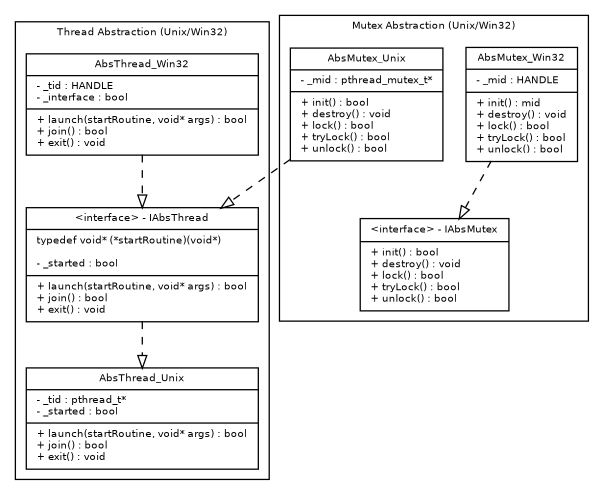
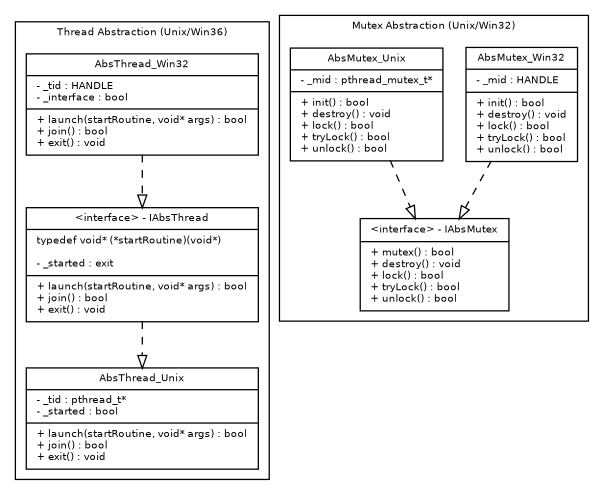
  digraph {
    fontname="Bitstream Vera Sans"
    fontsize=8
    node [fontname="Bitstream Vera Sans" fontsize=8 shape=record]
    edge [arrowhead=onormal fontname="Bitstream Vera Sans" fontsize=8 style=dashed]
-   n1 [label="{\<interface\> - IAbsThread|typedef void* (*startRoutine)(void*)\l\l- _started : bool\l|+ launch(startRoutine, void* args) : bool\l+ join() : bool\l+ exit() : void\l}"]
+   n1 [label="{\<interface\> - IAbsThread|typedef void* (*startRoutine)(void*)\l\l- _started : exit\l|+ launch(startRoutine, void* args) : bool\l+ join() : bool\l+ exit() : void\l}"]
    n2 [label="{AbsThread_Unix|- _tid : pthread_t*\l- _started : bool\l|+ launch(startRoutine, void* args) : bool\l+ join() : bool\l+ exit() : void\l}"]
    n3 [label="{AbsThread_Win32|- _tid : HANDLE\l- _interface : bool\l|+ launch(startRoutine, void* args) : bool\l+ join() : bool\l+ exit() : void\l}"]
-   n4 [label="{\<interface\> - IAbsMutex|+ init() : bool\l+ destroy() : void\l+ lock() : bool\l+ tryLock() : bool\l+ unlock() : bool\l}"]
+   n4 [label="{\<interface\> - IAbsMutex|+ mutex() : bool\l+ destroy() : void\l+ lock() : bool\l+ tryLock() : bool\l+ unlock() : bool\l}"]
    n5 [label="{AbsMutex_Unix|- _mid : pthread_mutex_t*\l|+ init() : bool\l+ destroy() : void\l+ lock() : bool\l+ tryLock() : bool\l+ unlock() : bool\l}"]
-   n6 [label="{AbsMutex_Win32|- _mid : HANDLE\l|+ init() : mid\l+ destroy() : void\l+ lock() : bool\l+ tryLock() : bool\l+ unlock() : bool\l}"]
+   n6 [label="{AbsMutex_Win32|- _mid : HANDLE\l|+ init() : bool\l+ destroy() : void\l+ lock() : bool\l+ tryLock() : bool\l+ unlock() : bool\l}"]
    subgraph cluster_1 {
-     label="Thread Abstraction (Unix/Win32)"
+     label="Thread Abstraction (Unix/Win36)"
      n1
      n2
      n3
    }
    subgraph cluster_2 {
      label="Mutex Abstraction (Unix/Win32)"
      n4
      n5
      n6
    }
    n1 -> n2
    n3 -> n1
-   n5 -> n1
+   n5 -> n4
    n6 -> n4
  }
